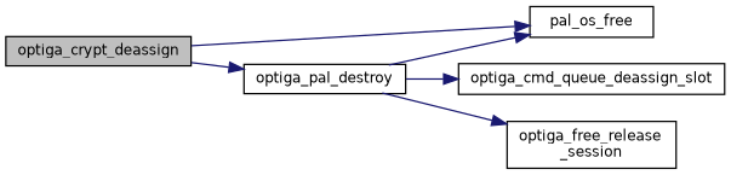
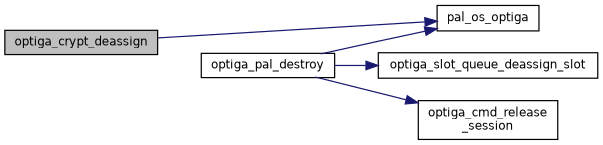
  digraph {
    rankdir=LR
    node [color=black fillcolor=white fontname=Helvetica fontsize=10 shape=record style=filled]
    edge [color=midnightblue fontname=Helvetica fontsize=10 labelfontname=Helvetica labelfontsize=10 style=solid]
    n1 [fillcolor=grey75 fontcolor=black height=0.2 label=optiga_crypt_deassign width=0.4]
    n2 [height=0.2 label=optiga_pal_destroy width=0.4]
-   n3 [height=0.2 label=pal_os_free width=0.4]
-   n4 [height=0.2 label=optiga_cmd_queue_deassign_slot width=0.4]
-   n5 [height=0.2 label="optiga_free_release\l_session" width=0.4]
-   n1 -> n2
+   n3 [height=0.2 label=pal_os_optiga width=0.4]
+   n4 [height=0.2 label=optiga_slot_queue_deassign_slot width=0.4]
+   n5 [height=0.2 label="optiga_cmd_release\l_session" width=0.4]
    n1 -> n3
    n2 -> n3
    n2 -> n4
    n2 -> n5
  }
